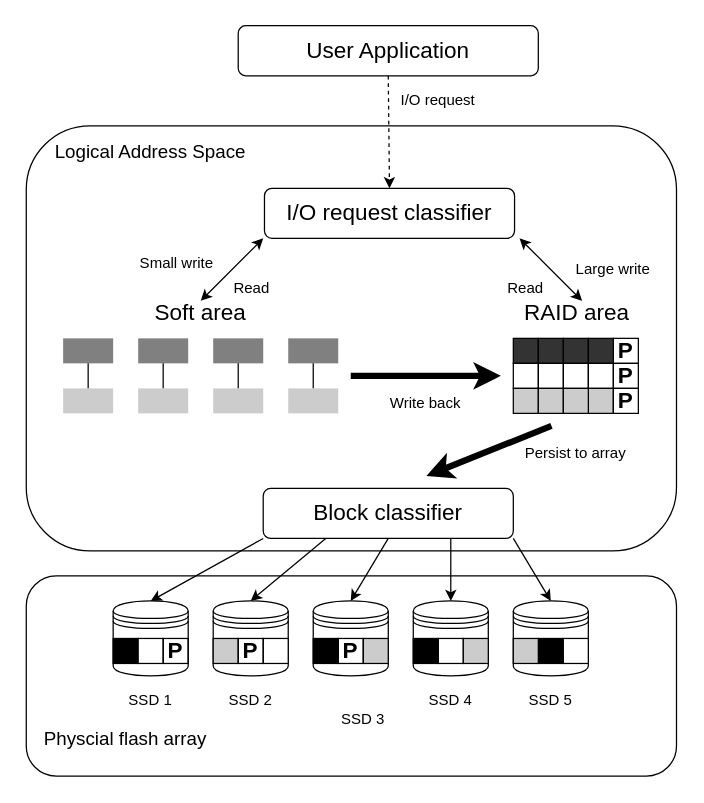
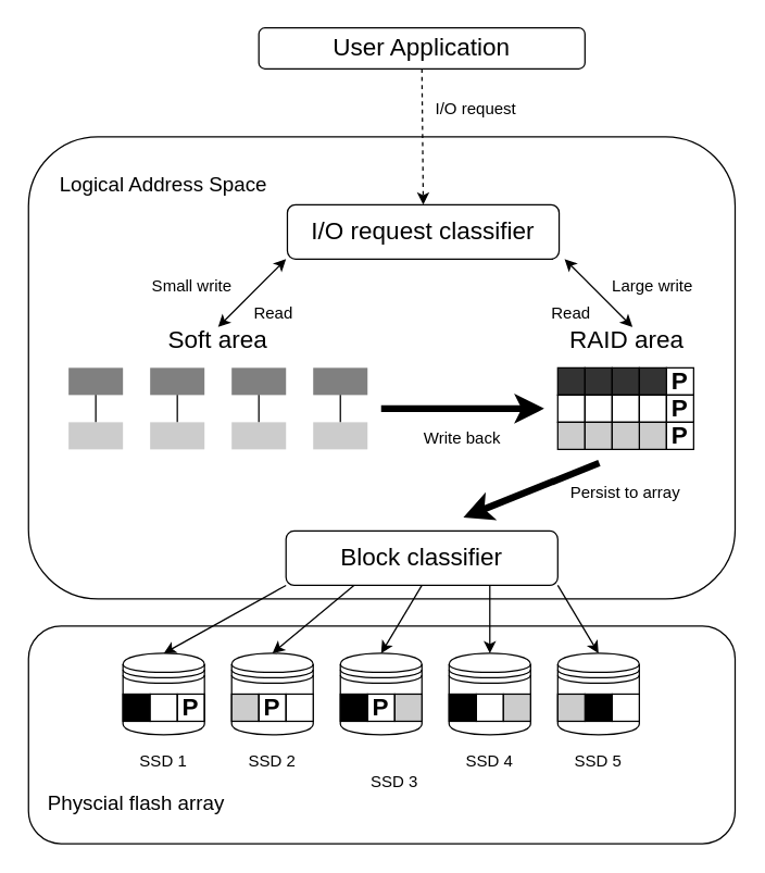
  <mxCell id="0" />
  <mxCell id="1" parent="0" />
  <mxCell id="2" value="" style="shape=datastore;whiteSpace=wrap;html=1;" parent="1" vertex="1"><mxGeometry x="90" y="480" width="60" height="60" as="geometry" /></mxCell>
- <mxCell id="3" value="Logical Address Space" style="rounded=0;whiteSpace=wrap;html=1;fillColor=none;strokeColor=none;fontSize=15;fontFamily=Helvetica;" parent="1" vertex="1"><mxGeometry x="40" y="100" width="160" height="40" as="geometry" /></mxCell>
+ <mxCell id="3" value="Logical Address Space" style="rounded=0;whiteSpace=wrap;html=1;fillColor=none;strokeColor=none;fontSize=15;fontFamily=Helvetica;" parent="1" vertex="1"><mxGeometry x="40" y="115" width="160" height="40" as="geometry" /></mxCell>
  <mxCell id="4" value="&lt;font style=&quot;font-size: 18px;&quot;&gt;I/O request classifier&lt;/font&gt;" style="rounded=1;whiteSpace=wrap;html=1;fillColor=none;" parent="1" vertex="1"><mxGeometry x="211" y="150" width="200" height="40" as="geometry" /></mxCell>
  <mxCell id="5" value="" style="rounded=0;whiteSpace=wrap;html=1;strokeColor=none;gradientColor=none;fillColor=#808080;" parent="1" vertex="1"><mxGeometry x="50" y="270" width="40" height="20" as="geometry" /></mxCell>
  <mxCell id="6" value="" style="rounded=0;whiteSpace=wrap;html=1;strokeColor=none;gradientColor=none;fillColor=#CCCCCC;" parent="1" vertex="1"><mxGeometry x="50" y="310" width="40" height="20" as="geometry" /></mxCell>
  <mxCell id="7" value="" style="endArrow=none;html=1;rounded=0;entryX=0.5;entryY=1;entryDx=0;entryDy=0;exitX=0.5;exitY=0;exitDx=0;exitDy=0;" parent="1" source="6" target="5" edge="1"><mxGeometry width="50" height="50" relative="1" as="geometry"><mxPoint x="90" y="350" as="sourcePoint" /><mxPoint x="140" y="300" as="targetPoint" /></mxGeometry></mxCell>
  <mxCell id="8" value="" style="rounded=0;whiteSpace=wrap;html=1;strokeColor=none;gradientColor=none;fillColor=#808080;" parent="1" vertex="1"><mxGeometry x="110" y="270" width="40" height="20" as="geometry" /></mxCell>
  <mxCell id="9" value="" style="rounded=0;whiteSpace=wrap;html=1;strokeColor=none;gradientColor=none;fillColor=#CCCCCC;" parent="1" vertex="1"><mxGeometry x="110" y="310" width="40" height="20" as="geometry" /></mxCell>
  <mxCell id="10" value="" style="endArrow=none;html=1;rounded=0;entryX=0.5;entryY=1;entryDx=0;entryDy=0;exitX=0.5;exitY=0;exitDx=0;exitDy=0;" parent="1" source="9" target="8" edge="1"><mxGeometry width="50" height="50" relative="1" as="geometry"><mxPoint x="150" y="350" as="sourcePoint" /><mxPoint x="200" y="300" as="targetPoint" /></mxGeometry></mxCell>
  <mxCell id="11" value="" style="rounded=0;whiteSpace=wrap;html=1;strokeColor=none;gradientColor=none;fillColor=#808080;" parent="1" vertex="1"><mxGeometry x="170" y="270" width="40" height="20" as="geometry" /></mxCell>
  <mxCell id="12" value="" style="rounded=0;whiteSpace=wrap;html=1;strokeColor=none;gradientColor=none;fillColor=#CCCCCC;" parent="1" vertex="1"><mxGeometry x="170" y="310" width="40" height="20" as="geometry" /></mxCell>
  <mxCell id="13" value="" style="endArrow=none;html=1;rounded=0;entryX=0.5;entryY=1;entryDx=0;entryDy=0;exitX=0.5;exitY=0;exitDx=0;exitDy=0;" parent="1" source="12" target="11" edge="1"><mxGeometry width="50" height="50" relative="1" as="geometry"><mxPoint x="210" y="350" as="sourcePoint" /><mxPoint x="260" y="300" as="targetPoint" /></mxGeometry></mxCell>
  <mxCell id="14" value="" style="rounded=0;whiteSpace=wrap;html=1;strokeColor=none;gradientColor=none;fillColor=#808080;" parent="1" vertex="1"><mxGeometry x="230" y="270" width="40" height="20" as="geometry" /></mxCell>
  <mxCell id="15" value="" style="rounded=0;whiteSpace=wrap;html=1;strokeColor=none;gradientColor=none;fillColor=#CCCCCC;" parent="1" vertex="1"><mxGeometry x="230" y="310" width="40" height="20" as="geometry" /></mxCell>
  <mxCell id="16" value="" style="endArrow=none;html=1;rounded=0;entryX=0.5;entryY=1;entryDx=0;entryDy=0;exitX=0.5;exitY=0;exitDx=0;exitDy=0;" parent="1" source="15" target="14" edge="1"><mxGeometry width="50" height="50" relative="1" as="geometry"><mxPoint x="270" y="350" as="sourcePoint" /><mxPoint x="320" y="300" as="targetPoint" /></mxGeometry></mxCell>
  <mxCell id="17" value="Soft area" style="rounded=0;whiteSpace=wrap;html=1;fillColor=none;strokeColor=none;fontSize=18;" parent="1" vertex="1"><mxGeometry x="120" y="240" width="80" height="20" as="geometry" /></mxCell>
  <mxCell id="18" value="" style="rounded=0;whiteSpace=wrap;html=1;strokeColor=default;fillColor=#CCCCCC;" parent="1" vertex="1"><mxGeometry x="470" y="310" width="20" height="20" as="geometry" /></mxCell>
  <mxCell id="19" value="" style="rounded=0;whiteSpace=wrap;html=1;strokeColor=default;fillColor=#333333;" parent="1" vertex="1"><mxGeometry x="410" y="270" width="20" height="20" as="geometry" /></mxCell>
  <mxCell id="20" value="" style="rounded=0;whiteSpace=wrap;html=1;strokeColor=default;fillColor=none;fontSize=18;fontStyle=1" parent="1" vertex="1"><mxGeometry x="410" y="290" width="20" height="20" as="geometry" /></mxCell>
  <mxCell id="21" value="P" style="rounded=0;whiteSpace=wrap;html=1;strokeColor=default;fillColor=none;fontSize=18;fontStyle=1" parent="1" vertex="1"><mxGeometry x="490" y="270" width="20" height="20" as="geometry" /></mxCell>
  <mxCell id="22" value="RAID area" style="rounded=0;whiteSpace=wrap;html=1;fillColor=none;strokeColor=none;fontSize=18;" parent="1" vertex="1"><mxGeometry x="411" y="240" width="100" height="20" as="geometry" /></mxCell>
  <mxCell id="23" value="&lt;font style=&quot;font-size: 12px;&quot;&gt;Write back&lt;/font&gt;" style="rounded=0;whiteSpace=wrap;html=1;fillColor=none;strokeColor=none;fontSize=15;fontFamily=Helvetica;" parent="1" vertex="1"><mxGeometry x="290" y="310" width="100" height="20" as="geometry" /></mxCell>
  <mxCell id="24" value="" style="rounded=0;whiteSpace=wrap;html=1;strokeColor=default;fillColor=#333333;" parent="1" vertex="1"><mxGeometry x="430" y="270" width="20" height="20" as="geometry" /></mxCell>
  <mxCell id="25" value="" style="rounded=0;whiteSpace=wrap;html=1;strokeColor=default;fillColor=#333333;" parent="1" vertex="1"><mxGeometry x="450" y="270" width="20" height="20" as="geometry" /></mxCell>
  <mxCell id="26" value="" style="rounded=0;whiteSpace=wrap;html=1;strokeColor=default;fillColor=#333333;" parent="1" vertex="1"><mxGeometry x="470" y="270" width="20" height="20" as="geometry" /></mxCell>
  <mxCell id="27" value="P" style="rounded=0;whiteSpace=wrap;html=1;strokeColor=default;fillColor=none;fontSize=18;fontStyle=1" parent="1" vertex="1"><mxGeometry x="490" y="310" width="20" height="20" as="geometry" /></mxCell>
  <mxCell id="28" value="P" style="rounded=0;whiteSpace=wrap;html=1;strokeColor=default;fillColor=none;fontSize=18;fontStyle=1" parent="1" vertex="1"><mxGeometry x="490" y="290" width="20" height="20" as="geometry" /></mxCell>
  <mxCell id="29" value="" style="rounded=0;whiteSpace=wrap;html=1;strokeColor=default;fillColor=none;fontSize=18;fontStyle=1" parent="1" vertex="1"><mxGeometry x="430" y="290" width="20" height="20" as="geometry" /></mxCell>
  <mxCell id="30" value="" style="rounded=0;whiteSpace=wrap;html=1;strokeColor=default;fillColor=none;fontSize=18;fontStyle=1" parent="1" vertex="1"><mxGeometry x="450" y="290" width="20" height="20" as="geometry" /></mxCell>
  <mxCell id="31" value="" style="rounded=0;whiteSpace=wrap;html=1;strokeColor=default;fillColor=none;fontSize=18;fontStyle=1" parent="1" vertex="1"><mxGeometry x="470" y="290" width="20" height="20" as="geometry" /></mxCell>
  <mxCell id="32" value="" style="rounded=0;whiteSpace=wrap;html=1;strokeColor=default;fillColor=#CCCCCC;" parent="1" vertex="1"><mxGeometry x="410" y="310" width="20" height="20" as="geometry" /></mxCell>
  <mxCell id="33" value="" style="rounded=0;whiteSpace=wrap;html=1;strokeColor=default;fillColor=#CCCCCC;" parent="1" vertex="1"><mxGeometry x="430" y="310" width="20" height="20" as="geometry" /></mxCell>
  <mxCell id="34" value="" style="rounded=0;whiteSpace=wrap;html=1;strokeColor=default;fillColor=#CCCCCC;" parent="1" vertex="1"><mxGeometry x="450" y="310" width="20" height="20" as="geometry" /></mxCell>
  <mxCell id="35" value="" style="shape=datastore;whiteSpace=wrap;html=1;" parent="1" vertex="1"><mxGeometry x="170" y="480" width="60" height="60" as="geometry" /></mxCell>
  <mxCell id="36" value="" style="shape=datastore;whiteSpace=wrap;html=1;" parent="1" vertex="1"><mxGeometry x="250" y="480" width="60" height="60" as="geometry" /></mxCell>
  <mxCell id="37" value="" style="shape=datastore;whiteSpace=wrap;html=1;" parent="1" vertex="1"><mxGeometry x="330" y="480" width="60" height="60" as="geometry" /></mxCell>
  <mxCell id="38" value="" style="shape=datastore;whiteSpace=wrap;html=1;" parent="1" vertex="1"><mxGeometry x="410" y="480" width="60" height="60" as="geometry" /></mxCell>
  <mxCell id="39" value="&lt;font style=&quot;font-size: 18px;&quot;&gt;Block classifier&lt;/font&gt;" style="rounded=1;whiteSpace=wrap;html=1;fillColor=none;" parent="1" vertex="1"><mxGeometry x="210" y="390" width="200" height="40" as="geometry" /></mxCell>
  <mxCell id="40" value="" style="endArrow=classic;startArrow=classic;html=1;rounded=0;" parent="1" edge="1"><mxGeometry width="50" height="50" relative="1" as="geometry"><mxPoint x="160" y="240" as="sourcePoint" /><mxPoint x="210" y="190" as="targetPoint" /></mxGeometry></mxCell>
  <mxCell id="41" value="Small write" style="rounded=0;whiteSpace=wrap;html=1;fillColor=none;strokeColor=none;fontSize=12;fontFamily=Helvetica;" parent="1" vertex="1"><mxGeometry x="100.5" y="200" width="80" height="20" as="geometry" /></mxCell>
- <mxCell id="42" value="Large write" style="rounded=0;whiteSpace=wrap;html=1;fillColor=none;strokeColor=none;fontSize=12;fontFamily=Helvetica;" parent="1" vertex="1"><mxGeometry x="450" y="205" width="80" height="20" as="geometry" /></mxCell>
+ <mxCell id="42" value="Large write" style="rounded=0;whiteSpace=wrap;html=1;fillColor=none;strokeColor=none;fontSize=12;fontFamily=Helvetica;" parent="1" vertex="1"><mxGeometry x="440" y="200" width="80" height="20" as="geometry" /></mxCell>
  <mxCell id="43" value="" style="endArrow=classic;startArrow=classic;html=1;rounded=0;" parent="1" edge="1"><mxGeometry width="50" height="50" relative="1" as="geometry"><mxPoint x="465" y="240" as="sourcePoint" /><mxPoint x="415" y="190" as="targetPoint" /></mxGeometry></mxCell>
  <mxCell id="44" value="Read" style="rounded=0;whiteSpace=wrap;html=1;fillColor=none;strokeColor=none;fontSize=12;fontFamily=Helvetica;" parent="1" vertex="1"><mxGeometry x="180.5" y="220" width="40" height="20" as="geometry" /></mxCell>
  <mxCell id="45" value="Read" style="rounded=0;whiteSpace=wrap;html=1;fillColor=none;strokeColor=none;fontSize=12;fontFamily=Helvetica;" parent="1" vertex="1"><mxGeometry x="400" y="220" width="40" height="20" as="geometry" /></mxCell>
  <mxCell id="46" value="" style="endArrow=classic;html=1;rounded=0;strokeWidth=5;" parent="1" edge="1"><mxGeometry width="50" height="50" relative="1" as="geometry"><mxPoint x="440.5" y="340" as="sourcePoint" /><mxPoint x="340.5" y="380" as="targetPoint" /></mxGeometry></mxCell>
  <mxCell id="47" value="&lt;span style=&quot;font-size: 12px;&quot;&gt;Persist to array&lt;/span&gt;" style="rounded=0;whiteSpace=wrap;html=1;fillColor=none;strokeColor=none;fontSize=15;fontFamily=Helvetica;" parent="1" vertex="1"><mxGeometry x="410" y="350" width="100" height="20" as="geometry" /></mxCell>
  <mxCell id="48" value="" style="rounded=1;whiteSpace=wrap;html=1;fillColor=none;" parent="1" vertex="1"><mxGeometry x="20.5" y="460" width="520" height="160" as="geometry" /></mxCell>
  <mxCell id="49" value="" style="endArrow=classic;html=1;rounded=0;exitX=0;exitY=1;exitDx=0;exitDy=0;entryX=0.5;entryY=0;entryDx=0;entryDy=0;" parent="1" source="39" target="2" edge="1"><mxGeometry width="50" height="50" relative="1" as="geometry"><mxPoint x="460.5" y="590" as="sourcePoint" /><mxPoint x="350.5" y="570" as="targetPoint" /></mxGeometry></mxCell>
  <mxCell id="50" value="" style="endArrow=classic;html=1;rounded=0;exitX=0.25;exitY=1;exitDx=0;exitDy=0;entryX=0.5;entryY=0;entryDx=0;entryDy=0;" parent="1" source="39" target="35" edge="1"><mxGeometry width="50" height="50" relative="1" as="geometry"><mxPoint x="530.5" y="620" as="sourcePoint" /><mxPoint x="580.5" y="570" as="targetPoint" /></mxGeometry></mxCell>
  <mxCell id="51" value="" style="endArrow=classic;html=1;rounded=0;exitX=0.5;exitY=1;exitDx=0;exitDy=0;entryX=0.5;entryY=0;entryDx=0;entryDy=0;" parent="1" source="39" target="36" edge="1"><mxGeometry width="50" height="50" relative="1" as="geometry"><mxPoint x="530.5" y="620" as="sourcePoint" /><mxPoint x="580.5" y="570" as="targetPoint" /></mxGeometry></mxCell>
  <mxCell id="52" value="" style="endArrow=classic;html=1;rounded=0;exitX=0.75;exitY=1;exitDx=0;exitDy=0;entryX=0.5;entryY=0;entryDx=0;entryDy=0;" parent="1" source="39" target="37" edge="1"><mxGeometry width="50" height="50" relative="1" as="geometry"><mxPoint x="530.5" y="620" as="sourcePoint" /><mxPoint x="580.5" y="570" as="targetPoint" /></mxGeometry></mxCell>
  <mxCell id="53" value="" style="endArrow=classic;html=1;rounded=0;exitX=1;exitY=1;exitDx=0;exitDy=0;entryX=0.5;entryY=0;entryDx=0;entryDy=0;" parent="1" source="39" target="38" edge="1"><mxGeometry width="50" height="50" relative="1" as="geometry"><mxPoint x="530.5" y="620" as="sourcePoint" /><mxPoint x="580.5" y="570" as="targetPoint" /></mxGeometry></mxCell>
  <mxCell id="54" value="Physcial flash array" style="rounded=0;whiteSpace=wrap;html=1;fillColor=none;strokeColor=none;fontSize=15;fontFamily=Helvetica;" parent="1" vertex="1"><mxGeometry x="20" y="570" width="160" height="40" as="geometry" /></mxCell>
- <mxCell id="55" value="User Application" style="rounded=1;whiteSpace=wrap;html=1;fillColor=none;fontSize=18;" vertex="1" parent="1"><mxGeometry x="190" width="240" height="40" as="geometry" y="20" /></mxCell>
+ <mxCell id="55" value="User Application" style="rounded=1;whiteSpace=wrap;html=1;fillColor=none;fontSize=18;" vertex="1" parent="1"><mxGeometry x="190" y="20" width="240" height="30" as="geometry" /></mxCell>
  <mxCell id="56" value="" style="endArrow=classic;html=1;rounded=0;exitX=0.5;exitY=1;exitDx=0;exitDy=0;entryX=0.5;entryY=0;entryDx=0;entryDy=0;dashed=1;" edge="1" parent="1" source="55" target="4"><mxGeometry width="50" height="50" relative="1" as="geometry"><mxPoint x="650" y="235" as="sourcePoint" /><mxPoint x="670" y="100" as="targetPoint" /></mxGeometry></mxCell>
  <mxCell id="57" value="" style="rounded=1;whiteSpace=wrap;html=1;fillColor=none;" parent="1" vertex="1"><mxGeometry x="20.5" y="100" width="520" height="340" as="geometry" /></mxCell>
  <mxCell id="58" value="I/O request" style="rounded=0;whiteSpace=wrap;html=1;fillColor=none;strokeColor=none;" vertex="1" parent="1"><mxGeometry x="310" y="70" width="80" height="20" as="geometry" /></mxCell>
  <mxCell id="59" value="" style="endArrow=classic;html=1;rounded=0;strokeWidth=5;" edge="1" parent="1"><mxGeometry width="50" height="50" relative="1" as="geometry"><mxPoint x="280" y="300" as="sourcePoint" /><mxPoint x="400" y="300" as="targetPoint" /></mxGeometry></mxCell>
  <mxCell id="60" value="" style="rounded=0;whiteSpace=wrap;html=1;fillColor=#000000;" vertex="1" parent="1"><mxGeometry x="430" y="510" width="20" height="20" as="geometry" /></mxCell>
  <mxCell id="61" value="" style="rounded=0;whiteSpace=wrap;html=1;fillColor=#FFFFFF;" vertex="1" parent="1"><mxGeometry x="350" y="510" width="20" height="20" as="geometry" /></mxCell>
  <mxCell id="62" value="" style="rounded=0;whiteSpace=wrap;html=1;fillColor=#CCCCCC;" vertex="1" parent="1"><mxGeometry x="410" y="510" width="20" height="20" as="geometry" /></mxCell>
  <mxCell id="63" value="" style="rounded=0;whiteSpace=wrap;html=1;fillColor=#000000;" vertex="1" parent="1"><mxGeometry x="90" y="510" width="20" height="20" as="geometry" /></mxCell>
  <mxCell id="64" value="" style="rounded=0;whiteSpace=wrap;html=1;fillColor=#000000;" vertex="1" parent="1"><mxGeometry x="250" y="510" width="20" height="20" as="geometry" /></mxCell>
  <mxCell id="65" value="" style="rounded=0;whiteSpace=wrap;html=1;fillColor=#000000;" vertex="1" parent="1"><mxGeometry x="330" y="510" width="20" height="20" as="geometry" /></mxCell>
  <mxCell id="66" value="" style="rounded=0;whiteSpace=wrap;html=1;fillColor=#FFFFFF;" vertex="1" parent="1"><mxGeometry x="110" y="510" width="20" height="20" as="geometry" /></mxCell>
  <mxCell id="67" value="" style="rounded=0;whiteSpace=wrap;html=1;fillColor=#FFFFFF;" vertex="1" parent="1"><mxGeometry x="210" y="510" width="20" height="20" as="geometry" /></mxCell>
  <mxCell id="68" value="" style="rounded=0;whiteSpace=wrap;html=1;fillColor=#FFFFFF;" vertex="1" parent="1"><mxGeometry x="450" y="510" width="20" height="20" as="geometry" /></mxCell>
  <mxCell id="69" value="" style="rounded=0;whiteSpace=wrap;html=1;fillColor=#CCCCCC;" vertex="1" parent="1"><mxGeometry x="170" y="510" width="20" height="20" as="geometry" /></mxCell>
  <mxCell id="70" value="" style="rounded=0;whiteSpace=wrap;html=1;fillColor=#CCCCCC;" vertex="1" parent="1"><mxGeometry x="290" y="510" width="20" height="20" as="geometry" /></mxCell>
  <mxCell id="71" value="" style="rounded=0;whiteSpace=wrap;html=1;fillColor=#CCCCCC;" vertex="1" parent="1"><mxGeometry x="370" y="510" width="20" height="20" as="geometry" /></mxCell>
  <mxCell id="72" value="P" style="rounded=0;whiteSpace=wrap;html=1;fillColor=none;fontStyle=1;fontSize=18;" vertex="1" parent="1"><mxGeometry x="130" y="510" width="20" height="20" as="geometry" /></mxCell>
  <mxCell id="73" value="P" style="rounded=0;whiteSpace=wrap;html=1;fillColor=none;fontStyle=1;fontSize=18;" vertex="1" parent="1"><mxGeometry x="190" y="510" width="20" height="20" as="geometry" /></mxCell>
  <mxCell id="74" value="P" style="rounded=0;whiteSpace=wrap;html=1;fillColor=none;fontStyle=1;fontSize=18;" vertex="1" parent="1"><mxGeometry x="270" y="510" width="20" height="20" as="geometry" /></mxCell>
  <mxCell id="75" value="SSD 1" style="rounded=0;whiteSpace=wrap;html=1;fillColor=none;strokeColor=none;fontSize=12;fontFamily=Helvetica;" vertex="1" parent="1"><mxGeometry x="90" y="550" width="60" height="20" as="geometry" /></mxCell>
  <mxCell id="76" value="SSD 2" style="rounded=0;whiteSpace=wrap;html=1;fillColor=none;strokeColor=none;fontSize=12;fontFamily=Helvetica;" vertex="1" parent="1"><mxGeometry x="170" y="550" width="60" height="20" as="geometry" /></mxCell>
  <mxCell id="77" value="SSD 3" style="rounded=0;whiteSpace=wrap;html=1;fillColor=none;strokeColor=none;fontSize=12;fontFamily=Helvetica;" vertex="1" parent="1"><mxGeometry x="260" y="565" width="60" height="20" as="geometry" /></mxCell>
  <mxCell id="78" value="SSD 4" style="rounded=0;whiteSpace=wrap;html=1;fillColor=none;strokeColor=none;fontSize=12;fontFamily=Helvetica;" vertex="1" parent="1"><mxGeometry x="330" y="550" width="60" height="20" as="geometry" /></mxCell>
  <mxCell id="79" value="SSD 5" style="rounded=0;whiteSpace=wrap;html=1;fillColor=none;strokeColor=none;fontSize=12;fontFamily=Helvetica;" vertex="1" parent="1"><mxGeometry x="410" y="550" width="60" height="20" as="geometry" /></mxCell>
